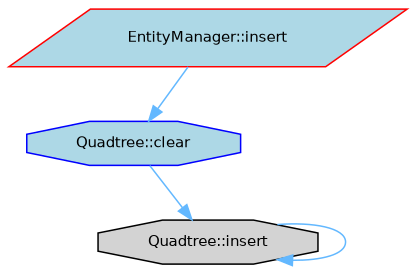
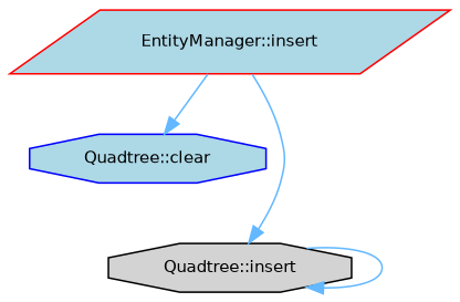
  digraph {
    rankdir=TB
    node [fillcolor=lightblue fontname=Helvetica fontsize=10 shape=octagon style=filled]
    edge [color=steelblue1 fontname=Helvetica fontsize=10 labelfontname=Helvetica labelfontsize=10 style=solid]
    n1 [color=red fontcolor=black height=0.2 label="EntityManager::insert" shape=parallelogram width=0.4]
    n2 [color=blue height=0.2 label="Quadtree::clear" width=0.4]
    n3 [color=black fillcolor=lightgrey height=0.2 label="Quadtree::insert" width=0.4]
    n1 -> n2
-   n2 -> n3
+   n1 -> n3
    n3 -> n3
  }
